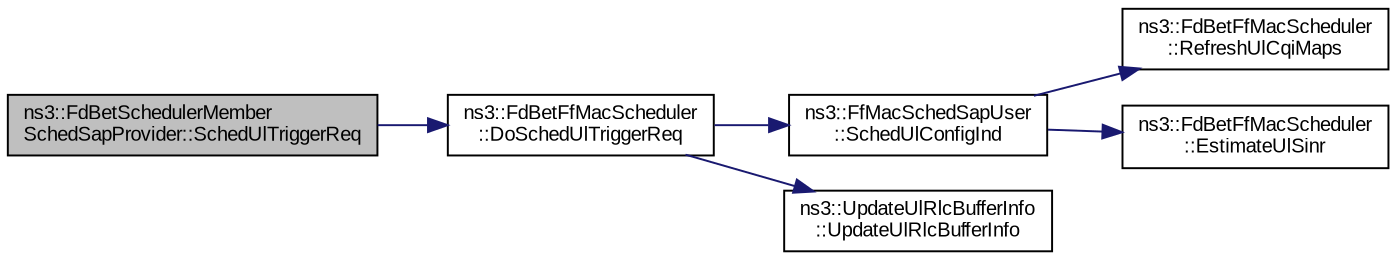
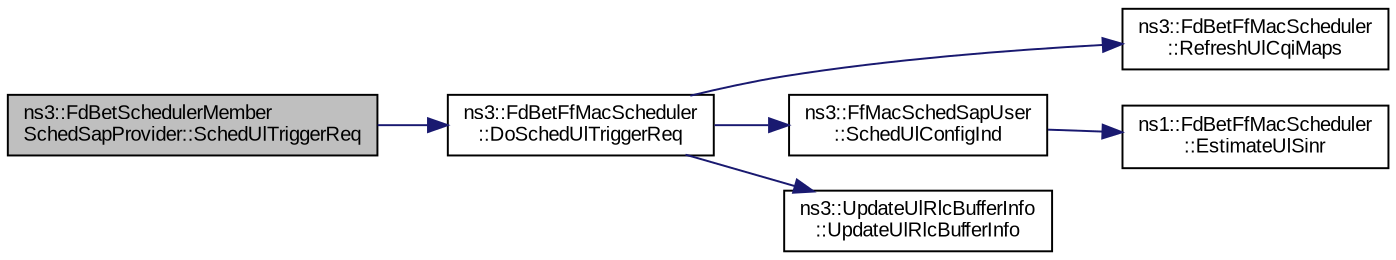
  digraph {
    fontname="Liberation Sans"
    rankdir=LR
    node [color=black fillcolor=white fontname="Liberation Sans" fontsize=10 shape=record style=filled]
    edge [color=midnightblue fontname="Liberation Sans" fontsize=10 labelfontname=Helvetica labelfontsize=10 style=solid]
    n1 [fillcolor=grey75 fontcolor=black height=0.2 label="ns3::FdBetSchedulerMember\lSchedSapProvider::SchedUlTriggerReq" width=0.4]
    n2 [height=0.2 label="ns3::FdBetFfMacScheduler\l::DoSchedUlTriggerReq" width=0.4]
    n3 [height=0.2 label="ns3::FdBetFfMacScheduler\l::RefreshUlCqiMaps" width=0.4]
    n4 [height=0.2 label="ns3::FfMacSchedSapUser\l::SchedUlConfigInd" width=0.4]
    n5 [height=0.2 label="ns3::UpdateUlRlcBufferInfo\l::UpdateUlRlcBufferInfo" width=0.4]
-   n6 [height=0.2 label="ns3::FdBetFfMacScheduler\l::EstimateUlSinr" width=0.4]
+   n6 [height=0.2 label="ns1::FdBetFfMacScheduler\l::EstimateUlSinr" width=0.4]
    n1 -> n2
-   n4 -> n3
+   n2 -> n3
    n2 -> n4
    n2 -> n5
    n4 -> n6
  }
